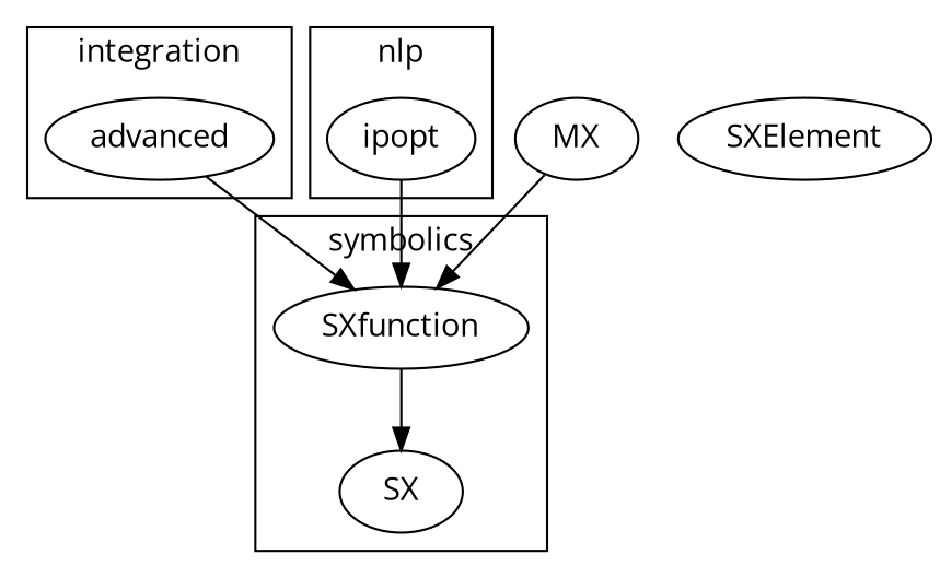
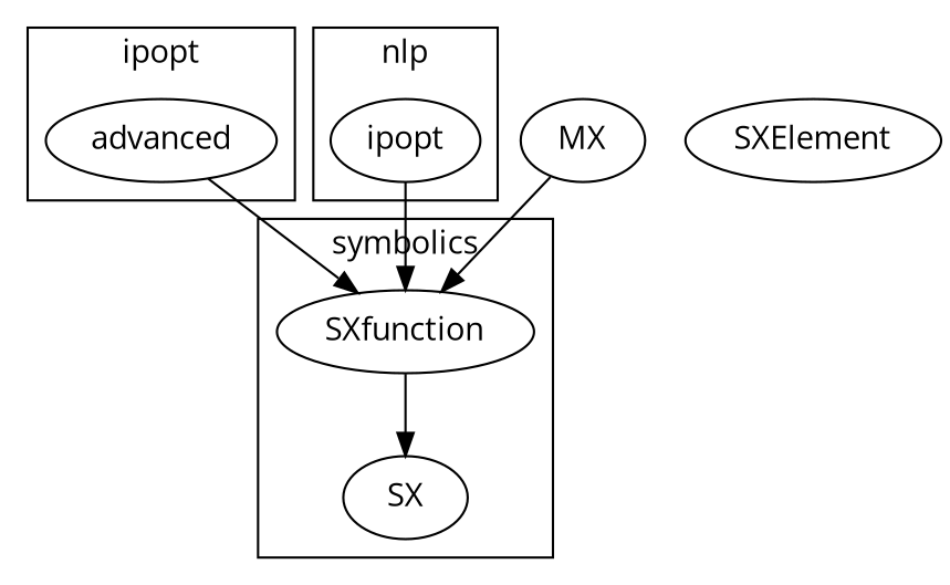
  digraph {
    fontname="Open Sans"
    node [fontname="Open Sans"]
    edge [fontname="Open Sans"]
    n1 [label=advanced]
    SXfunction
    SX
    ipopt
    SXElement
    MX
    subgraph cluster_1 {
-     label=integration
+     label=ipopt
      n1
    }
    subgraph cluster_2 {
      label=symbolics
      SXfunction
      SX
    }
    subgraph cluster_3 {
      label=nlp
      ipopt
    }
    n1 -> SXfunction
    SXfunction -> SX
    ipopt -> SXfunction
    MX -> SXfunction
  }
